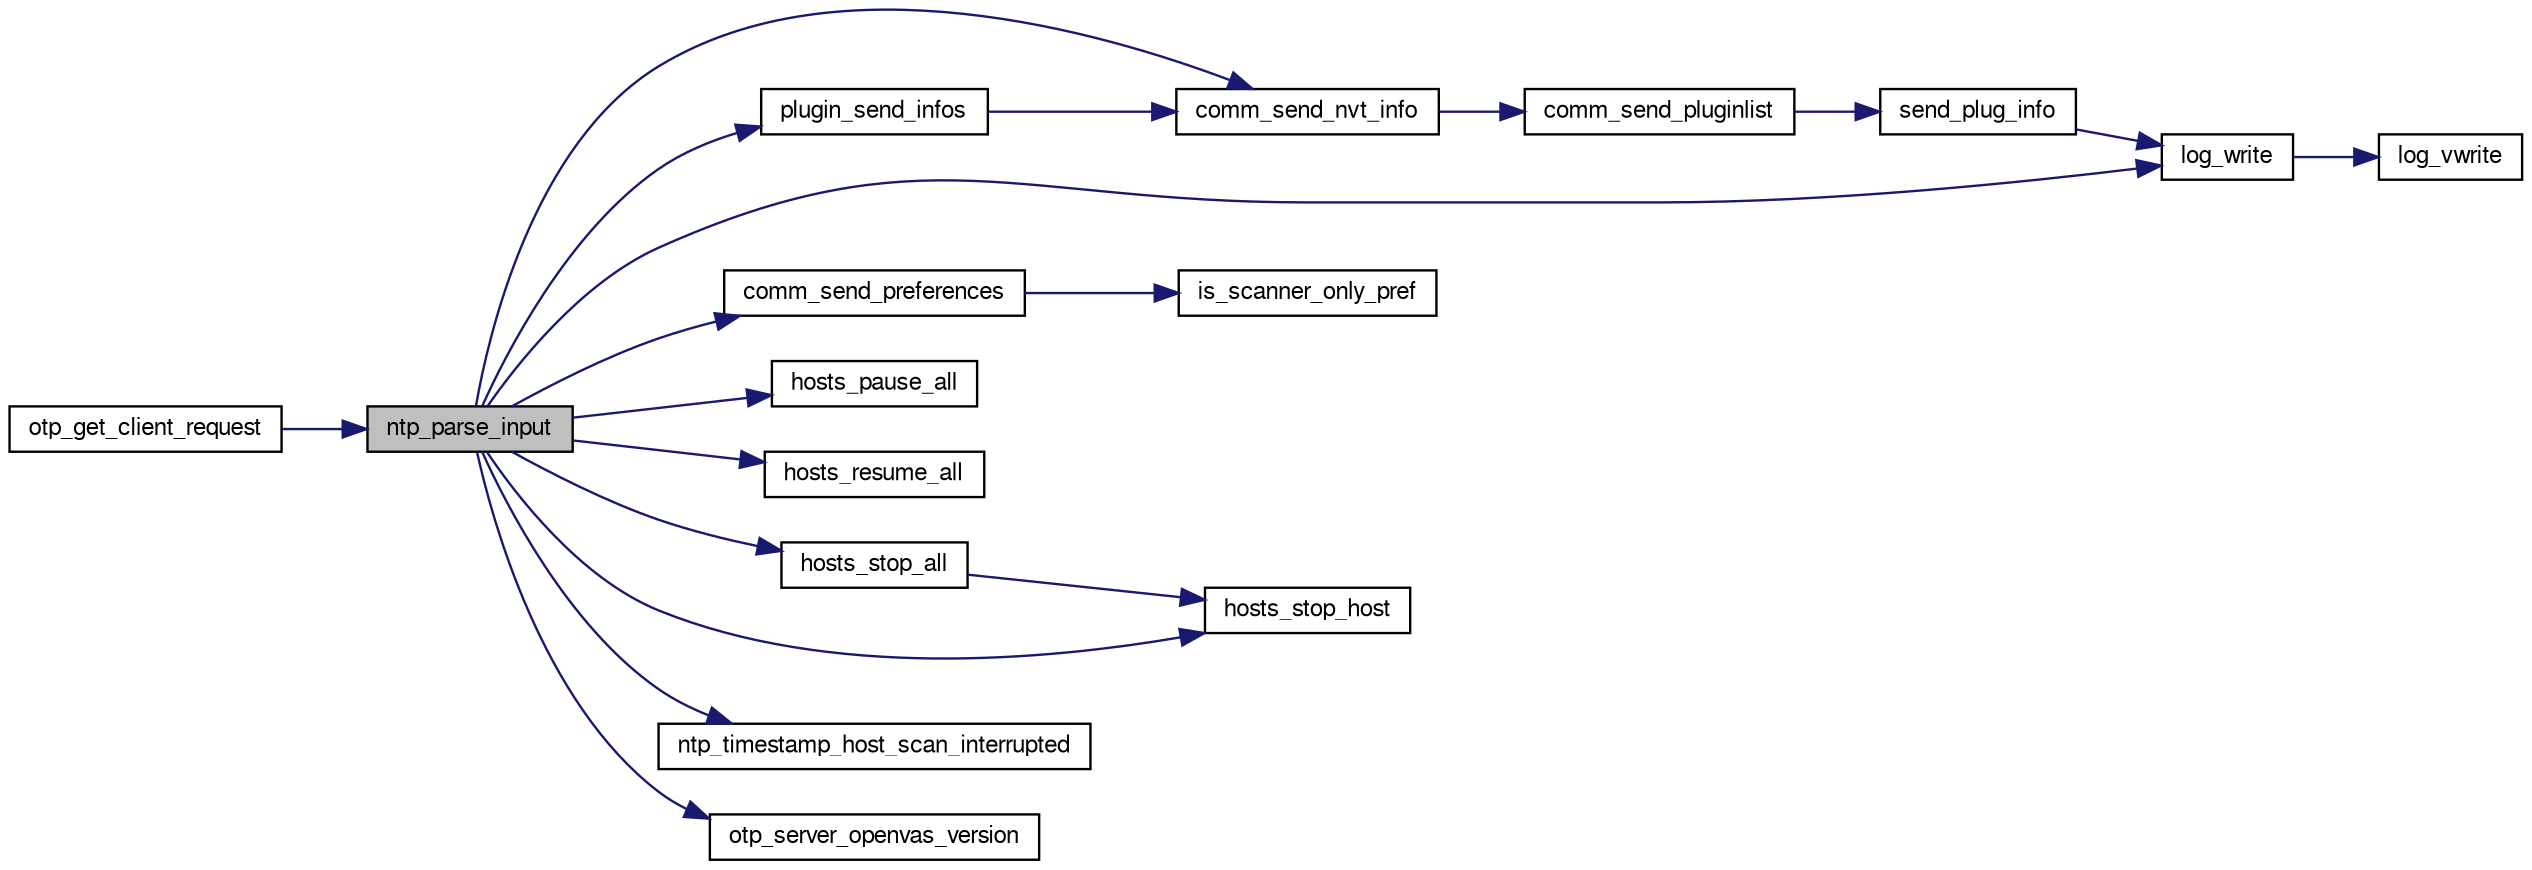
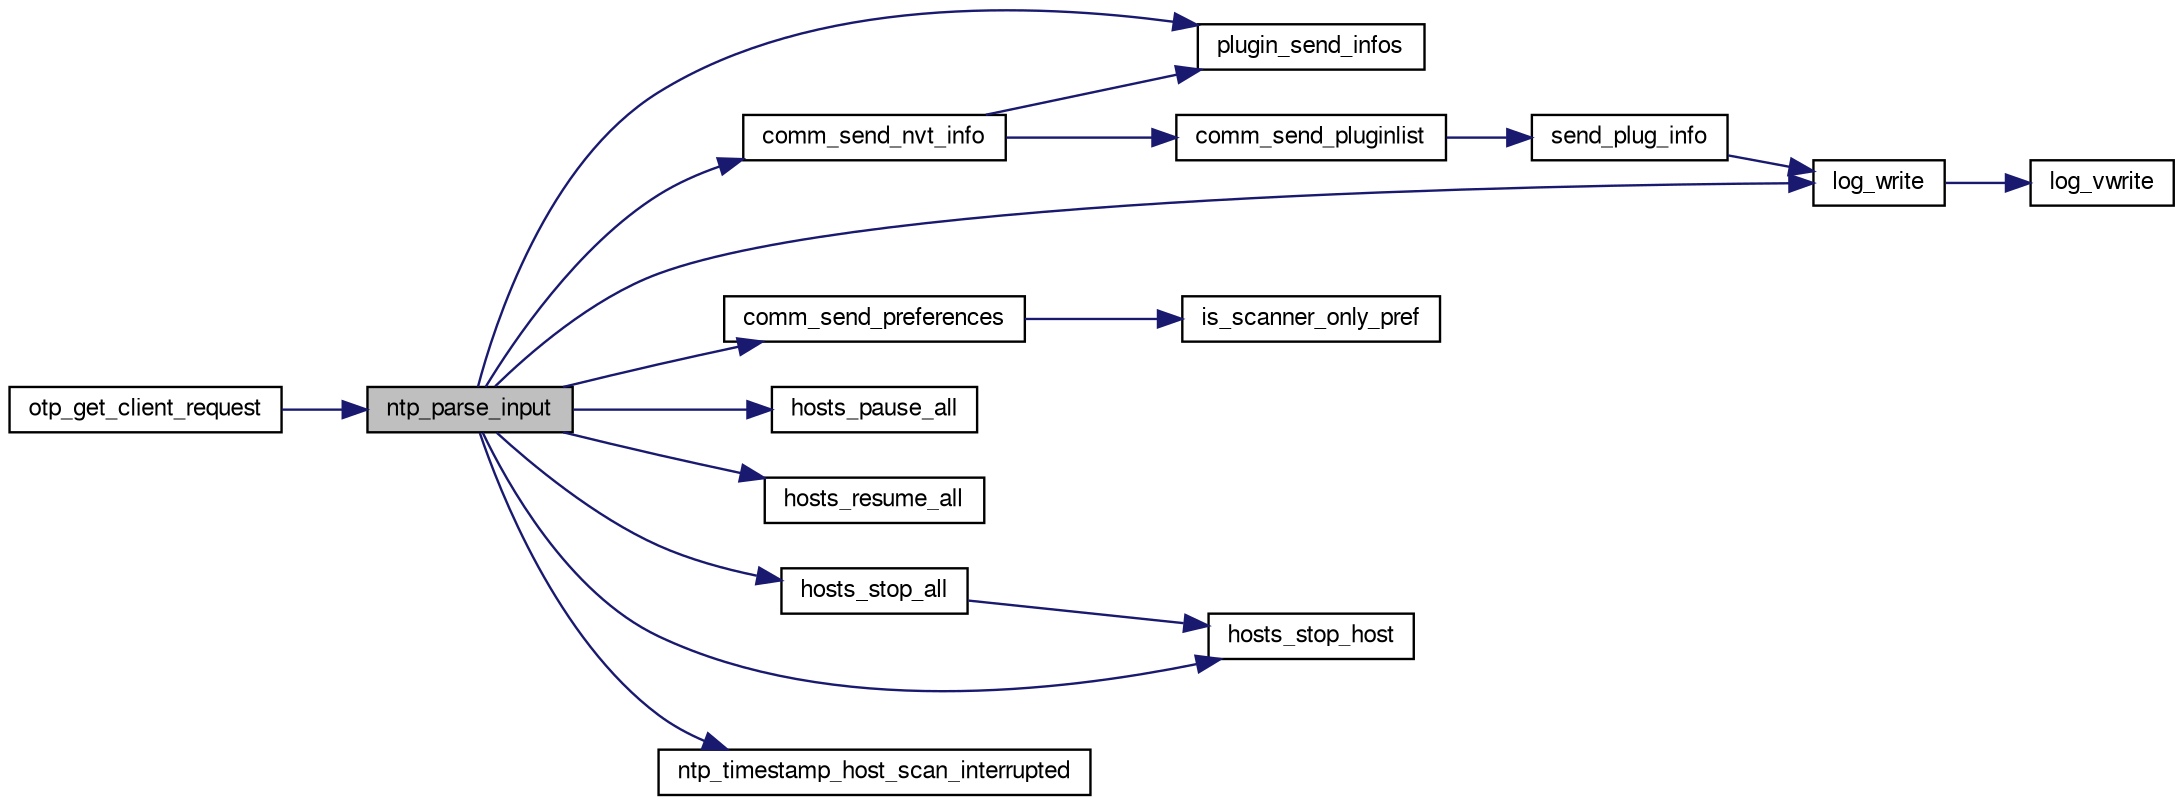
  digraph {
    rankdir=LR
    node [color=black fontname=FreeSans fontsize=10 shape=record]
    edge [color=midnightblue fontname=FreeSans fontsize=10 labelfontname=FreeSans labelfontsize=10 style=solid]
    n1 [fillcolor=grey75 fontcolor=black height=0.2 label=ntp_parse_input style=filled width=0.4]
    n2 [height=0.2 label=comm_send_nvt_info width=0.4]
    n3 [height=0.2 label=log_write width=0.4]
    n4 [height=0.2 label=plugin_send_infos width=0.4]
    n5 [height=0.2 label=comm_send_preferences width=0.4]
    n6 [height=0.2 label=hosts_pause_all width=0.4]
    n7 [height=0.2 label=hosts_resume_all width=0.4]
    n8 [height=0.2 label=hosts_stop_all width=0.4]
    n9 [height=0.2 label=hosts_stop_host width=0.4]
    n10 [height=0.2 label=ntp_timestamp_host_scan_interrupted width=0.4]
-   n11 [height=0.2 label=otp_server_openvas_version width=0.4]
    n12 [height=0.2 label=comm_send_pluginlist width=0.4]
    n13 [height=0.2 label=log_vwrite width=0.4]
    n14 [height=0.2 label=is_scanner_only_pref width=0.4]
    n15 [height=0.2 label=otp_get_client_request width=0.4]
    n16 [height=0.2 label=send_plug_info width=0.4]
    n1 -> n2
    n1 -> n3
    n1 -> n4
    n1 -> n5
    n1 -> n6
    n1 -> n7
    n1 -> n8
    n1 -> n9
    n1 -> n10
-   n1 -> n11
-   n4 -> n2
+   n2 -> n4
    n2 -> n12
    n3 -> n13
    n5 -> n14
    n8 -> n9
    n12 -> n16
    n15 -> n1
    n16 -> n3
  }
